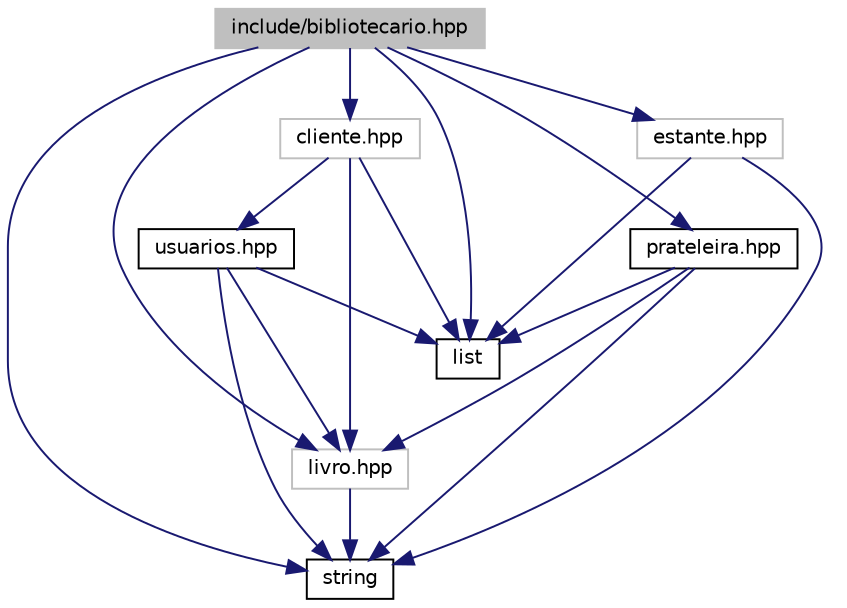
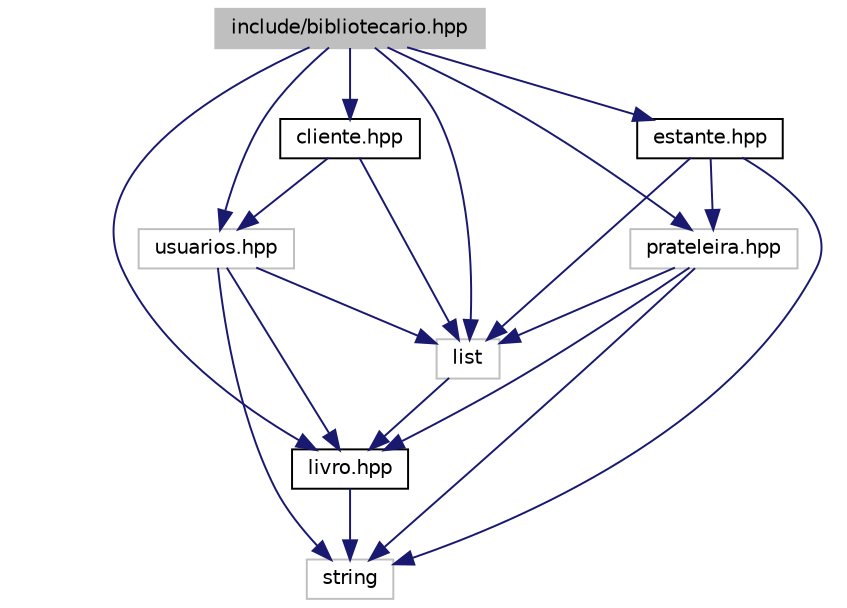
  digraph {
    node [color=black fillcolor=white fontname=Helvetica fontsize=10 shape=record style=filled]
    edge [color=midnightblue fontname=Helvetica fontsize=10 labelfontname=Helvetica labelfontsize=10 style=solid]
    n1 [color=grey75 fillcolor=grey75 fontcolor=black height=0.2 label="include/bibliotecario.hpp" width=0.4]
-   n2 [color=grey75 height=0.2 label="cliente.hpp" width=0.4]
-   n3 [color=grey75 height=0.2 label="livro.hpp" width=0.4]
-   n4 [height=0.2 label="usuarios.hpp" width=0.4]
-   n5 [height=0.2 label=list width=0.4]
-   n6 [color=grey75 height=0.2 label="estante.hpp" width=0.4]
-   n7 [height=0.2 label="prateleira.hpp" width=0.4]
-   n8 [height=0.2 label=string width=0.4]
+   n2 [height=0.2 label="cliente.hpp" width=0.4]
+   n3 [height=0.2 label="livro.hpp" width=0.4]
+   n4 [color=grey75 height=0.2 label="usuarios.hpp" width=0.4]
+   n5 [color=grey75 height=0.2 label=list width=0.4]
+   n6 [height=0.2 label="estante.hpp" width=0.4]
+   n7 [color=grey75 height=0.2 label="prateleira.hpp" width=0.4]
+   n8 [color=grey75 height=0.2 label=string width=0.4]
    n1 -> n2
    n1 -> n3
-   n1 -> n8
+   n1 -> n4
    n1 -> n5
    n1 -> n6
    n1 -> n7
-   n2 -> n3
+   n5 -> n3
    n2 -> n4
    n2 -> n5
    n3 -> n8
    n4 -> n3
    n4 -> n5
    n4 -> n8
    n6 -> n5
+   n6 -> n7
    n6 -> n8
    n7 -> n3
    n7 -> n5
    n7 -> n8
  }
